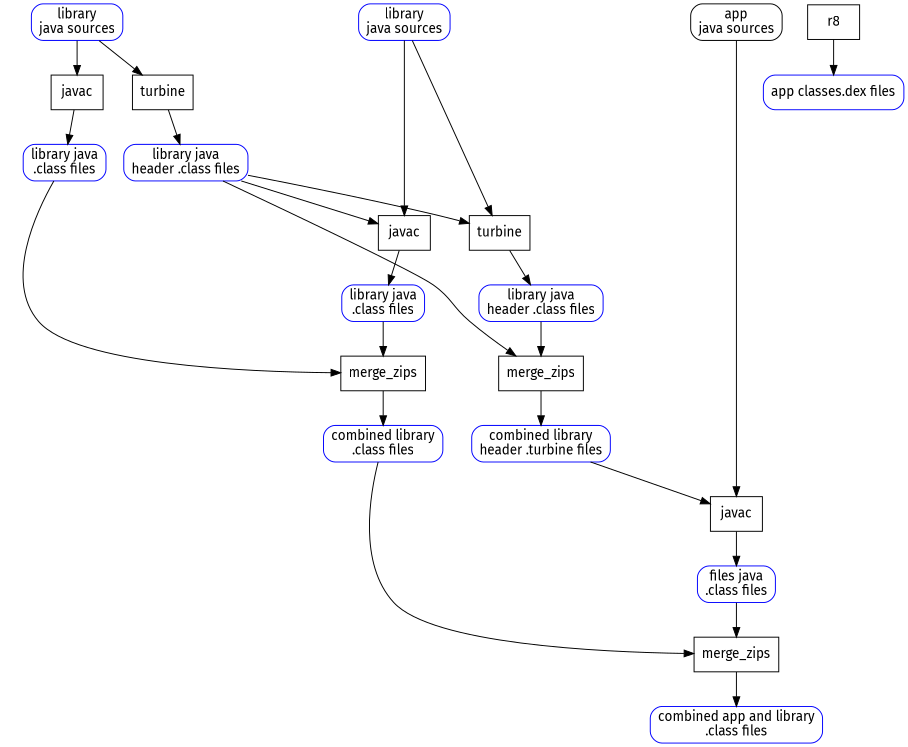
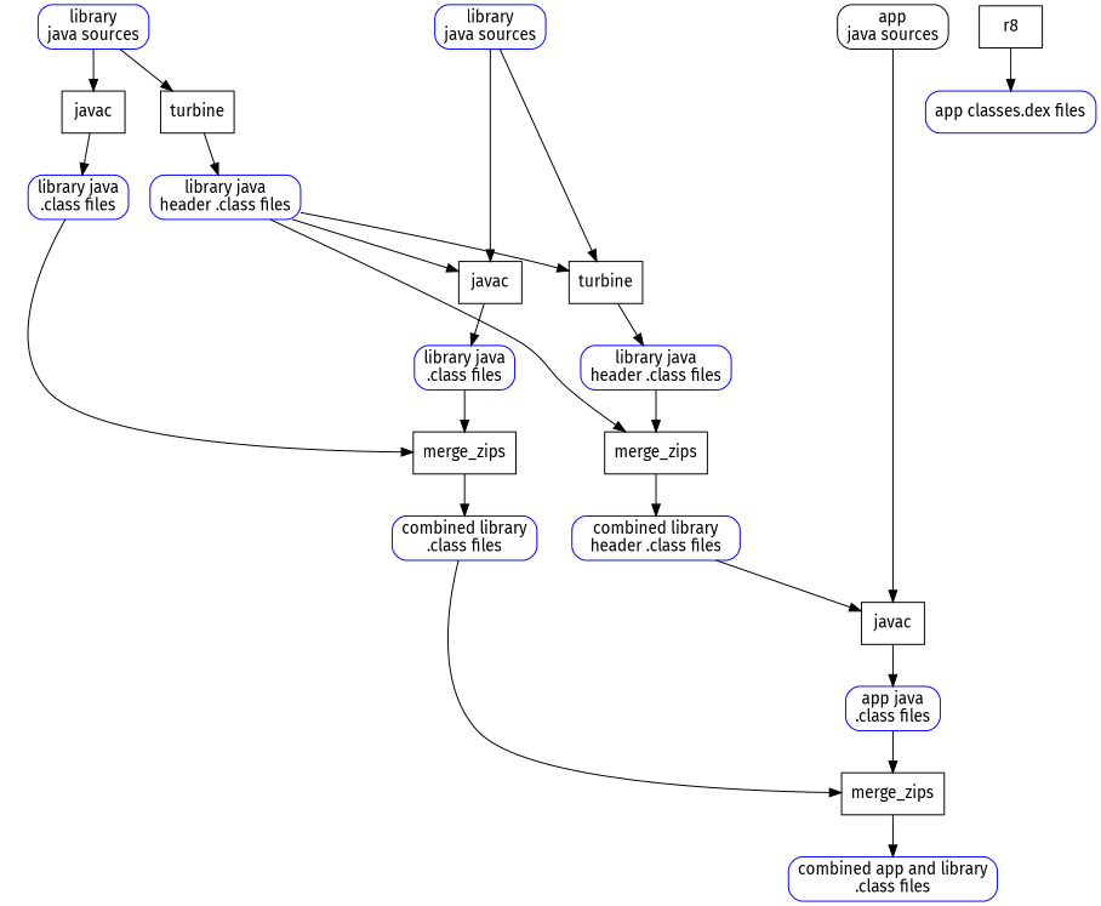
  digraph {
    fontname="Fira Sans"
    node [color=blue fontname="Fira Sans" group=lib2 shape=rect style=rounded]
    edge [fontname="Fira Sans" weight=100]
    n1 [group=lib label="library\njava sources"]
    n2 [label="library\njava sources"]
    n3 [color=black group=app label="app\njava sources"]
    n4 [group=lib label="library java\n.class files"]
    n5 [group=lib label="library java\nheader .class files"]
    lib_spacer [style=invis width=4]
    n7 [label="library java\n.class files"]
    n8 [label="library java\nheader .class files"]
    n9 [label="combined library\n.class files"]
-   n10 [label="combined library\nheader .turbine files"]
+   n10 [label="combined library\nheader .class files"]
    lib2_spacer [group=app style=invis width=4]
-   n12 [group=app label="files java\n.class files"]
+   n12 [group=app label="app java\n.class files"]
    n13 [group=app label="combined app and library\n.class files"]
    n14 [group=app label="app classes.dex files"]
    n15 [color=black group=lib label=turbine style=""]
    n16 [color=black group=lib label=javac style=""]
    n17 [color=black label=turbine style=""]
    n18 [color=black label=javac style=""]
    n19 [color=black label=merge_zips style=""]
    n20 [color=black label=merge_zips style=""]
    n21 [color=black group=app label=javac style=""]
    n22 [color=black group=app label=merge_zips style=""]
    n23 [color=black group=app label=r8 style=""]
    subgraph sub_1 {
      rank=same
      n1
      n2
      n3
    }
    subgraph sub_2 {
      rank=same
      n4
      n5
    }
    subgraph sub_3 {
      rank=same
      lib_spacer
      n7
      n8
    }
    subgraph sub_4 {
      rank=same
      n9
      n10
    }
    subgraph sub_5 {
      rank=same
      lib2_spacer
      n12
    }
    subgraph sub_6 {
      rank=same
      n13
    }
    subgraph sub_7 {
      rank=same
      n14
    }
    subgraph sub_8 {
      rank=same
      n15
      n16
    }
    subgraph sub_9 {
      rank=same
      n17
      n18
    }
    subgraph sub_10 {
      rank=same
      n19
      n20
    }
    subgraph sub_11 {
      rank=same
      n21
    }
    subgraph sub_12 {
      rank=same
      n22
    }
    subgraph sub_13 {
      rank=same
      n23
    }
    n1 -> n15
    n1 -> n16 [weight=1000]
    n2 -> n17
    n2 -> n18 [weight=1000]
    n3 -> n21 [weight=1000]
    n4 -> n19 [weight=0]
    n5 -> lib_spacer [style=invis weight=""]
    n5 -> n17 [weight=0]
    n5 -> n18 [weight=0]
    n5 -> n20 [weight=0]
    n7 -> n19
    n8 -> n20
    n9 -> n22 [weight=0]
    n10 -> lib2_spacer [style=invis weight=""]
    n10 -> n21 [weight=0]
    n12 -> n22
    n15 -> n5
    n16 -> n4
    n17 -> n8
    n18 -> n7
    n19 -> n9
    n20 -> n10
    n21 -> n12
    n22 -> n13
    n23 -> n14
  }
